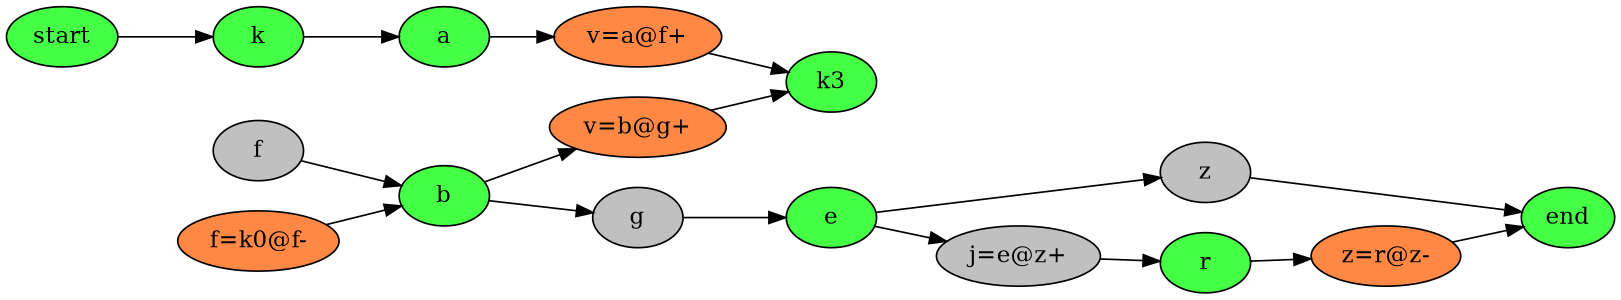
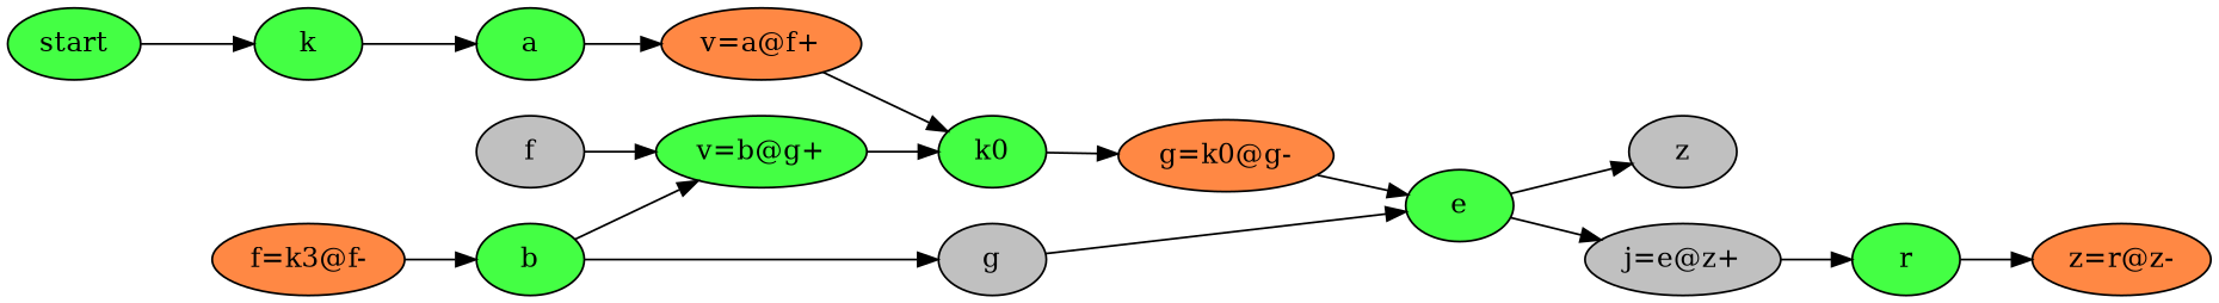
  strict digraph {
    rankdir=LR
    node [fillcolor="#44ff44" style=filled]
    start
    k
    a
    "v=a@f+" [fillcolor="#ff8844"]
    f [fillcolor=gray]
    b
-   k0 [label=k3]
+   k0
    g [fillcolor=gray]
-   "v=b@g+" [fillcolor="#ff8844"]
+   "v=b@g+"
+   "g=k0@g-" [fillcolor="#ff8844"]
    e
    z [fillcolor=gray]
    "j=e@z+" [fillcolor=gray]
-   end
    r
    "z=r@z-" [fillcolor="#ff8844"]
-   "f=k0@f-" [fillcolor="#ff8844"]
+   "f=k0@f-" [fillcolor="#ff8844" label="f=k3@f-"]
    start -> k
    k -> a
    a -> "v=a@f+"
    "v=a@f+" -> k0
-   f -> b
+   f -> "v=b@g+"
    b -> g
    b -> "v=b@g+"
+   k0 -> "g=k0@g-"
    g -> e
    "v=b@g+" -> k0
+   "g=k0@g-" -> e
    e -> z
    e -> "j=e@z+"
-   z -> end
    "j=e@z+" -> r
    r -> "z=r@z-"
-   "z=r@z-" -> end
    "f=k0@f-" -> b
  }
